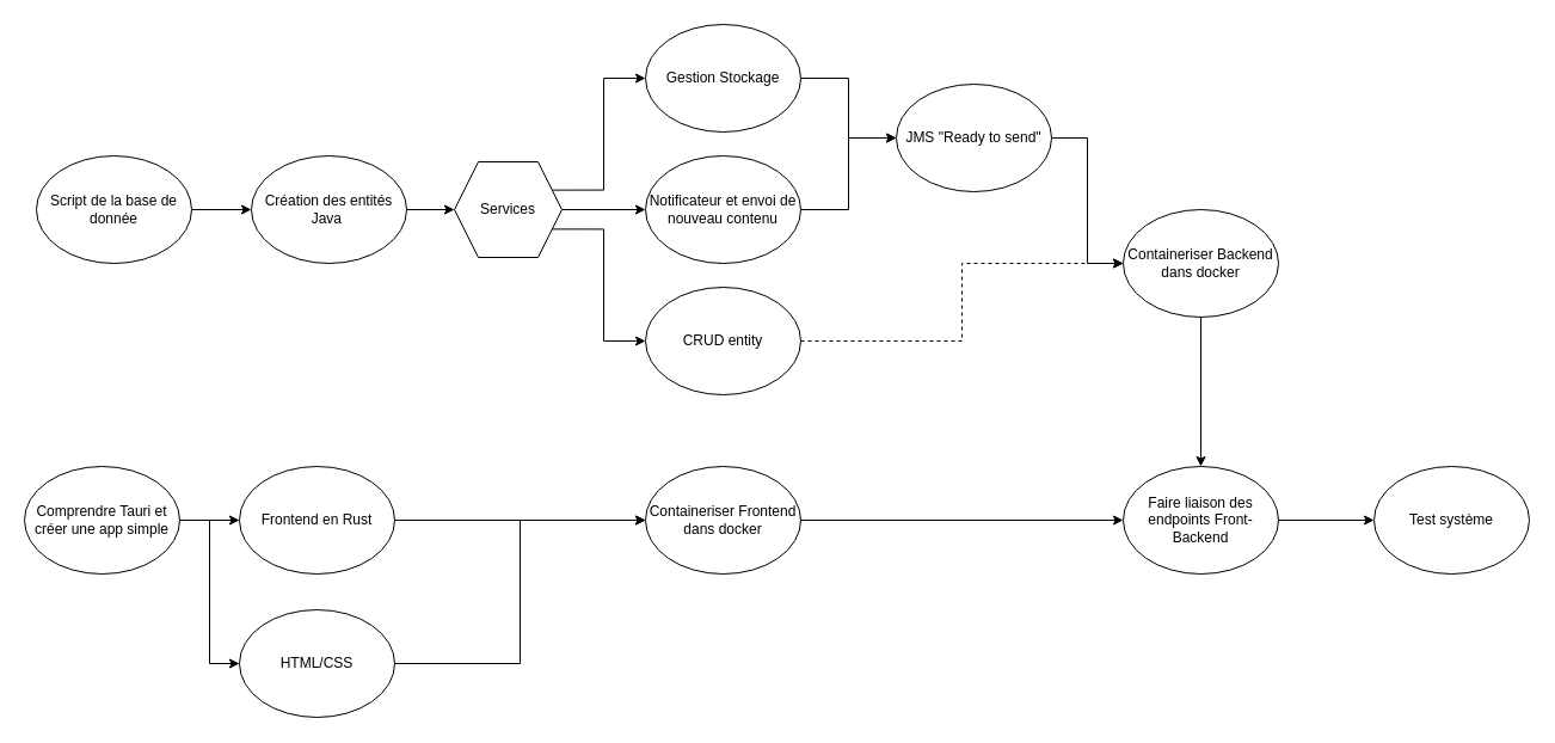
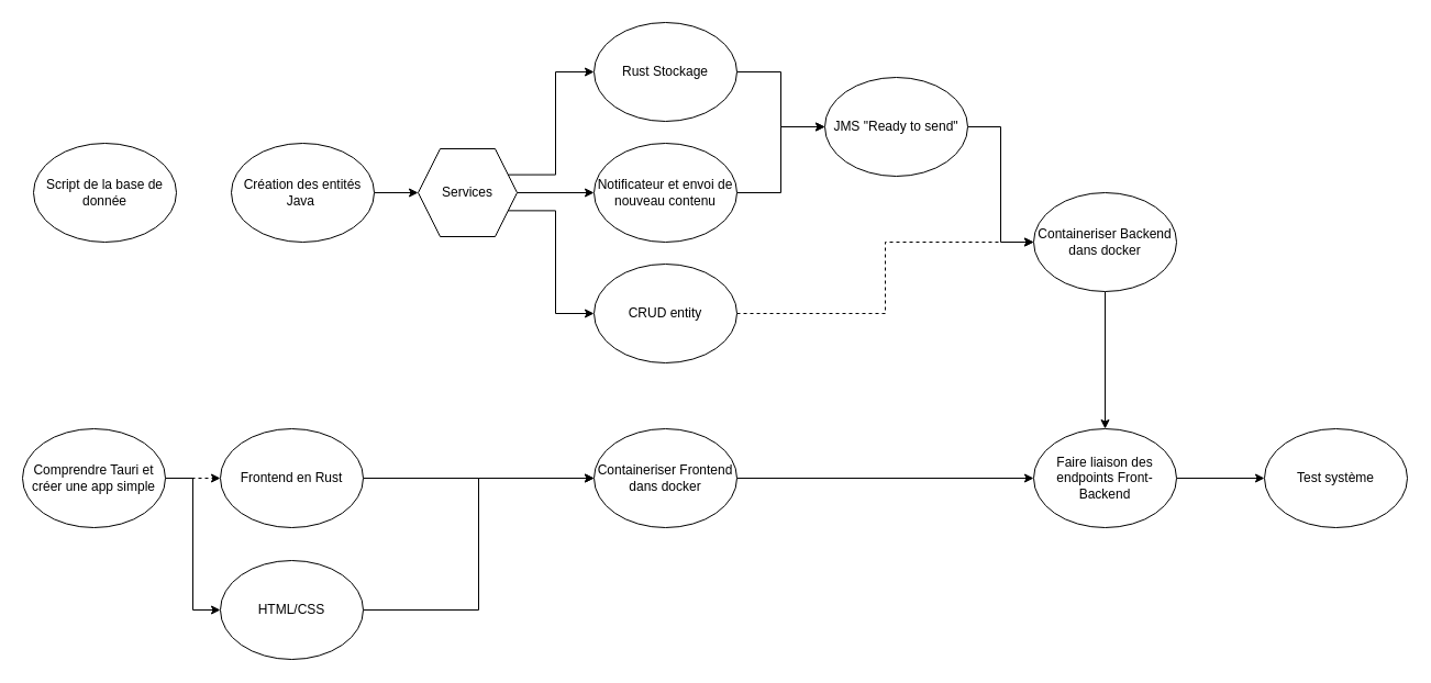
  <mxCell id="0" />
  <mxCell id="1" parent="0" />
- <mxCell id="2" style="edgeStyle=orthogonalEdgeStyle;rounded=0;orthogonalLoop=1;jettySize=auto;html=1;exitX=1;exitY=0.5;exitDx=0;exitDy=0;entryX=0;entryY=0.5;entryDx=0;entryDy=0;" edge="1" parent="1" source="3" target="5"><mxGeometry relative="1" as="geometry" /></mxCell>
  <mxCell id="3" value="Script de la base de donnée" style="ellipse;whiteSpace=wrap;html=1;" vertex="1" parent="1"><mxGeometry x="30" y="130" width="130" height="90" as="geometry" /></mxCell>
  <mxCell id="4" style="edgeStyle=orthogonalEdgeStyle;rounded=0;orthogonalLoop=1;jettySize=auto;html=1;exitX=1;exitY=0.5;exitDx=0;exitDy=0;entryX=0;entryY=0.5;entryDx=0;entryDy=0;" edge="1" parent="1" source="5" target="9"><mxGeometry relative="1" as="geometry" /></mxCell>
  <mxCell id="5" value="Création des entités Java&amp;nbsp;" style="ellipse;whiteSpace=wrap;html=1;" vertex="1" parent="1"><mxGeometry x="210" y="130" width="130" height="90" as="geometry" /></mxCell>
  <mxCell id="6" style="edgeStyle=orthogonalEdgeStyle;rounded=0;orthogonalLoop=1;jettySize=auto;html=1;exitX=1;exitY=0.25;exitDx=0;exitDy=0;entryX=0;entryY=0.5;entryDx=0;entryDy=0;" edge="1" parent="1" source="9" target="11"><mxGeometry relative="1" as="geometry" /></mxCell>
  <mxCell id="7" style="edgeStyle=orthogonalEdgeStyle;rounded=0;orthogonalLoop=1;jettySize=auto;html=1;exitX=1;exitY=0.75;exitDx=0;exitDy=0;entryX=0;entryY=0.5;entryDx=0;entryDy=0;" edge="1" parent="1" source="9" target="15"><mxGeometry relative="1" as="geometry" /></mxCell>
  <mxCell id="8" style="edgeStyle=orthogonalEdgeStyle;rounded=0;orthogonalLoop=1;jettySize=auto;html=1;exitX=1;exitY=0.5;exitDx=0;exitDy=0;entryX=0;entryY=0.5;entryDx=0;entryDy=0;" edge="1" parent="1" source="9" target="13"><mxGeometry relative="1" as="geometry" /></mxCell>
  <mxCell id="9" value="Services" style="shape=hexagon;perimeter=hexagonPerimeter2;whiteSpace=wrap;html=1;fixedSize=1;" vertex="1" parent="1"><mxGeometry x="380" y="135" width="90" height="80" as="geometry" /></mxCell>
  <mxCell id="10" style="edgeStyle=orthogonalEdgeStyle;rounded=0;orthogonalLoop=1;jettySize=auto;html=1;exitX=1;exitY=0.5;exitDx=0;exitDy=0;entryX=0;entryY=0.5;entryDx=0;entryDy=0;" edge="1" parent="1" source="11" target="17"><mxGeometry relative="1" as="geometry" /></mxCell>
- <mxCell id="11" value="Gestion Stockage" style="ellipse;whiteSpace=wrap;html=1;" vertex="1" parent="1"><mxGeometry x="540" y="20" width="130" height="90" as="geometry" /></mxCell>
+ <mxCell id="11" value="Rust Stockage" style="ellipse;whiteSpace=wrap;html=1;" vertex="1" parent="1"><mxGeometry x="540" y="20" width="130" height="90" as="geometry" /></mxCell>
  <mxCell id="12" style="edgeStyle=orthogonalEdgeStyle;rounded=0;orthogonalLoop=1;jettySize=auto;html=1;exitX=1;exitY=0.5;exitDx=0;exitDy=0;entryX=0;entryY=0.5;entryDx=0;entryDy=0;" edge="1" parent="1" source="13" target="17"><mxGeometry relative="1" as="geometry"><mxPoint x="730" y="120" as="targetPoint" /><Array as="points"><mxPoint x="710" y="175" /><mxPoint x="710" y="115" /></Array></mxGeometry></mxCell>
  <mxCell id="13" value="Notificateur et envoi de nouveau contenu" style="ellipse;whiteSpace=wrap;html=1;" vertex="1" parent="1"><mxGeometry x="540" y="130" width="130" height="90" as="geometry" /></mxCell>
  <mxCell id="14" style="edgeStyle=orthogonalEdgeStyle;rounded=0;orthogonalLoop=1;jettySize=auto;html=1;exitX=1;exitY=0.5;exitDx=0;exitDy=0;entryX=0;entryY=0.5;entryDx=0;entryDy=0;dashed=1;" edge="1" parent="1" source="15" target="31"><mxGeometry relative="1" as="geometry" /></mxCell>
  <mxCell id="15" value="CRUD entity" style="ellipse;whiteSpace=wrap;html=1;" vertex="1" parent="1"><mxGeometry x="540" y="240" width="130" height="90" as="geometry" /></mxCell>
  <mxCell id="16" style="edgeStyle=orthogonalEdgeStyle;rounded=0;orthogonalLoop=1;jettySize=auto;html=1;exitX=1;exitY=0.5;exitDx=0;exitDy=0;" edge="1" parent="1" source="17"><mxGeometry relative="1" as="geometry"><mxPoint x="940" y="220" as="targetPoint" /><Array as="points"><mxPoint x="910" y="115" /></Array></mxGeometry></mxCell>
  <mxCell id="17" value="JMS &quot;Ready to send&quot;" style="ellipse;whiteSpace=wrap;html=1;" vertex="1" parent="1"><mxGeometry x="750" y="70" width="130" height="90" as="geometry" /></mxCell>
  <mxCell id="18" style="edgeStyle=orthogonalEdgeStyle;rounded=0;orthogonalLoop=1;jettySize=auto;html=1;exitX=1;exitY=0.5;exitDx=0;exitDy=0;entryX=0;entryY=0.5;entryDx=0;entryDy=0;" edge="1" parent="1" source="19" target="20"><mxGeometry relative="1" as="geometry" /></mxCell>
  <mxCell id="19" value="Faire liaison des endpoints Front-Backend" style="ellipse;whiteSpace=wrap;html=1;" vertex="1" parent="1"><mxGeometry x="940" y="390" width="130" height="90" as="geometry" /></mxCell>
  <mxCell id="20" value="Test système" style="ellipse;whiteSpace=wrap;html=1;" vertex="1" parent="1"><mxGeometry x="1150" y="390" width="130" height="90" as="geometry" /></mxCell>
- <mxCell id="21" style="edgeStyle=orthogonalEdgeStyle;rounded=0;orthogonalLoop=1;jettySize=auto;html=1;exitX=1;exitY=0.5;exitDx=0;exitDy=0;" edge="1" parent="1" source="23" target="25"><mxGeometry relative="1" as="geometry" /></mxCell>
+ <mxCell id="21" style="edgeStyle=orthogonalEdgeStyle;rounded=0;orthogonalLoop=1;jettySize=auto;html=1;exitX=1;exitY=0.5;exitDx=0;exitDy=0;dashed=1;" edge="1" parent="1" source="23" target="25"><mxGeometry relative="1" as="geometry" /></mxCell>
  <mxCell id="22" style="edgeStyle=orthogonalEdgeStyle;rounded=0;orthogonalLoop=1;jettySize=auto;html=1;exitX=1;exitY=0.5;exitDx=0;exitDy=0;entryX=0;entryY=0.5;entryDx=0;entryDy=0;" edge="1" parent="1" source="23" target="27"><mxGeometry relative="1" as="geometry" /></mxCell>
  <mxCell id="23" value="Comprendre Tauri et créer une app simple" style="ellipse;whiteSpace=wrap;html=1;" vertex="1" parent="1"><mxGeometry x="20" y="390" width="130" height="90" as="geometry" /></mxCell>
  <mxCell id="24" style="edgeStyle=orthogonalEdgeStyle;rounded=0;orthogonalLoop=1;jettySize=auto;html=1;exitX=1;exitY=0.5;exitDx=0;exitDy=0;" edge="1" parent="1" source="25"><mxGeometry relative="1" as="geometry"><mxPoint x="540" y="435" as="targetPoint" /></mxGeometry></mxCell>
  <mxCell id="25" value="Frontend en Rust" style="ellipse;whiteSpace=wrap;html=1;" vertex="1" parent="1"><mxGeometry x="200" y="390" width="130" height="90" as="geometry" /></mxCell>
  <mxCell id="26" style="edgeStyle=orthogonalEdgeStyle;rounded=0;orthogonalLoop=1;jettySize=auto;html=1;exitX=1;exitY=0.5;exitDx=0;exitDy=0;entryX=0;entryY=0.5;entryDx=0;entryDy=0;" edge="1" parent="1" source="27" target="29"><mxGeometry relative="1" as="geometry" /></mxCell>
  <mxCell id="27" value="HTML/CSS" style="ellipse;whiteSpace=wrap;html=1;" vertex="1" parent="1"><mxGeometry x="200" y="510" width="130" height="90" as="geometry" /></mxCell>
  <mxCell id="28" style="edgeStyle=orthogonalEdgeStyle;rounded=0;orthogonalLoop=1;jettySize=auto;html=1;exitX=1;exitY=0.5;exitDx=0;exitDy=0;entryX=0;entryY=0.5;entryDx=0;entryDy=0;" edge="1" parent="1" source="29" target="19"><mxGeometry relative="1" as="geometry" /></mxCell>
  <mxCell id="29" value="Containeriser Frontend dans docker" style="ellipse;whiteSpace=wrap;html=1;" vertex="1" parent="1"><mxGeometry x="540" y="390" width="130" height="90" as="geometry" /></mxCell>
  <mxCell id="30" style="edgeStyle=orthogonalEdgeStyle;rounded=0;orthogonalLoop=1;jettySize=auto;html=1;exitX=0.5;exitY=1;exitDx=0;exitDy=0;entryX=0.5;entryY=0;entryDx=0;entryDy=0;" edge="1" parent="1" source="31" target="19"><mxGeometry relative="1" as="geometry" /></mxCell>
  <mxCell id="31" value="Containeriser Backend dans docker" style="ellipse;whiteSpace=wrap;html=1;" vertex="1" parent="1"><mxGeometry x="940" y="175" width="130" height="90" as="geometry" /></mxCell>
